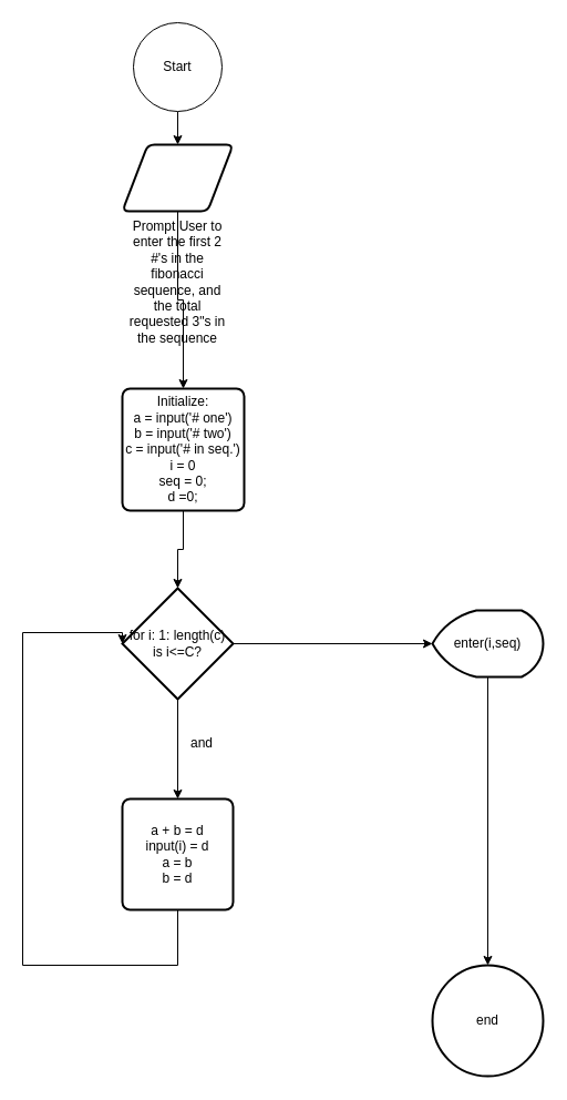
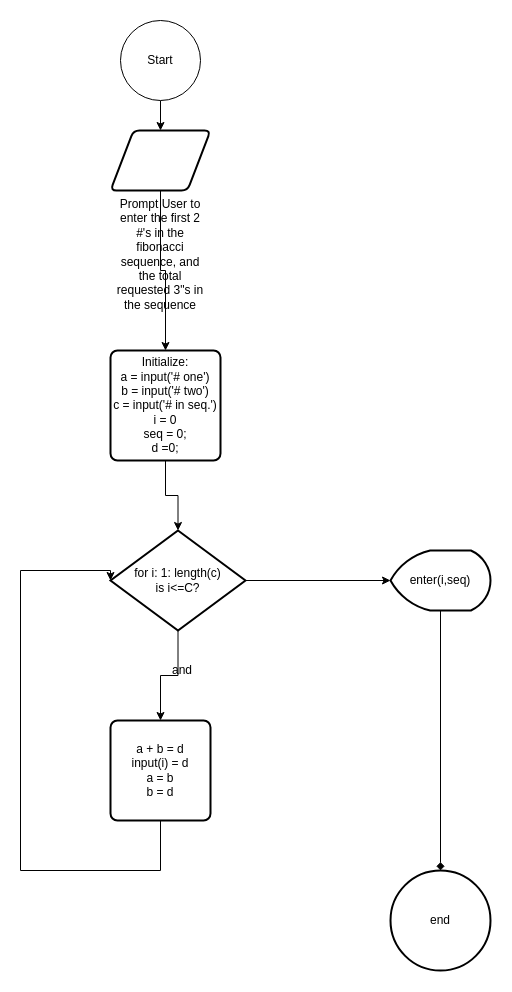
  <mxCell id="0" />
  <mxCell id="1" parent="0" />
  <mxCell id="2" style="edgeStyle=orthogonalEdgeStyle;rounded=0;orthogonalLoop=1;jettySize=auto;html=1;entryX=0.5;entryY=0;entryDx=0;entryDy=0;" edge="1" parent="1" source="3" target="7"><mxGeometry relative="1" as="geometry" /></mxCell>
  <mxCell id="3" value="Start " style="ellipse;whiteSpace=wrap;html=1;aspect=fixed;" vertex="1" parent="1"><mxGeometry x="120" y="20" width="80" height="80" as="geometry" /></mxCell>
  <mxCell id="4" style="edgeStyle=orthogonalEdgeStyle;rounded=0;orthogonalLoop=1;jettySize=auto;html=1;entryX=0.5;entryY=0;entryDx=0;entryDy=0;entryPerimeter=0;" edge="1" parent="1" source="5" target="10"><mxGeometry relative="1" as="geometry"><mxPoint x="160" y="500" as="targetPoint" /></mxGeometry></mxCell>
  <mxCell id="5" value="&lt;div&gt;Initialize:&lt;/div&gt;&lt;div&gt;a = input('# one')&lt;br&gt;&lt;/div&gt;&lt;div&gt;b = input('# two')&lt;br&gt;&lt;/div&gt;&lt;div&gt;c = input('# in seq.')&lt;/div&gt;&lt;div&gt;i = 0&lt;/div&gt;&lt;div&gt;seq = 0;&lt;/div&gt;&lt;div&gt;d =0;&lt;br&gt;&lt;/div&gt;" style="rounded=1;whiteSpace=wrap;html=1;absoluteArcSize=1;arcSize=14;strokeWidth=2;" vertex="1" parent="1"><mxGeometry x="110" y="350" width="110" height="110" as="geometry" /></mxCell>
  <mxCell id="6" style="edgeStyle=orthogonalEdgeStyle;rounded=0;orthogonalLoop=1;jettySize=auto;html=1;entryX=0.5;entryY=0;entryDx=0;entryDy=0;" edge="1" parent="1" source="7" target="5"><mxGeometry relative="1" as="geometry" /></mxCell>
  <mxCell id="7" value="Prompt User to enter the first 2 #'s in the fibonacci sequence, and the total requested 3&quot;s in the sequence" style="verticalLabelPosition=bottom;verticalAlign=top;html=1;strokeWidth=2;shape=parallelogram;perimeter=parallelogramPerimeter;whiteSpace=wrap;rounded=1;arcSize=12;size=0.23;" vertex="1" parent="1"><mxGeometry x="110" y="130" width="100" height="60" as="geometry" /></mxCell>
  <mxCell id="8" style="edgeStyle=orthogonalEdgeStyle;rounded=0;orthogonalLoop=1;jettySize=auto;html=1;entryX=0.5;entryY=0;entryDx=0;entryDy=0;" edge="1" parent="1" source="10" target="12"><mxGeometry relative="1" as="geometry" /></mxCell>
  <mxCell id="9" style="edgeStyle=orthogonalEdgeStyle;rounded=0;orthogonalLoop=1;jettySize=auto;html=1;exitX=1;exitY=0.5;exitDx=0;exitDy=0;exitPerimeter=0;entryX=0;entryY=0.5;entryDx=0;entryDy=0;entryPerimeter=0;" edge="1" parent="1" source="10" target="15"><mxGeometry relative="1" as="geometry" /></mxCell>
- <mxCell id="10" value="&lt;div&gt;for i: 1: length(c)&lt;br&gt;&lt;/div&gt;&lt;div&gt;is i&amp;lt;=C?&lt;br&gt;&lt;/div&gt;" style="strokeWidth=2;html=1;shape=mxgraph.flowchart.decision;whiteSpace=wrap;" vertex="1" parent="1"><mxGeometry x="110" y="530" width="100" height="100" as="geometry" /></mxCell>
+ <mxCell id="10" value="&lt;div&gt;for i: 1: length(c)&lt;br&gt;&lt;/div&gt;&lt;div&gt;is i&amp;lt;=C?&lt;br&gt;&lt;/div&gt;" style="strokeWidth=2;html=1;shape=mxgraph.flowchart.decision;whiteSpace=wrap;" vertex="1" parent="1"><mxGeometry x="110" y="530" width="135" height="100" as="geometry" /></mxCell>
  <mxCell id="11" style="edgeStyle=orthogonalEdgeStyle;rounded=0;orthogonalLoop=1;jettySize=auto;html=1;entryX=0;entryY=0.5;entryDx=0;entryDy=0;entryPerimeter=0;" edge="1" parent="1" source="12" target="10"><mxGeometry relative="1" as="geometry"><mxPoint x="20" y="570" as="targetPoint" /><Array as="points"><mxPoint x="160" y="870" /><mxPoint x="20" y="870" /><mxPoint x="20" y="570" /><mxPoint x="110" y="570" /></Array></mxGeometry></mxCell>
  <mxCell id="12" value="&lt;div&gt;a + b = d&lt;br&gt;&lt;/div&gt;&lt;div&gt;input(i) = d&lt;br&gt;&lt;/div&gt;&lt;div&gt;a = b&lt;/div&gt;&lt;div&gt;b = d&lt;br&gt;&lt;/div&gt;" style="rounded=1;whiteSpace=wrap;html=1;absoluteArcSize=1;arcSize=14;strokeWidth=2;" vertex="1" parent="1"><mxGeometry x="110" y="720" width="100" height="100" as="geometry" /></mxCell>
  <mxCell id="13" value="&lt;div&gt;and&lt;/div&gt;&lt;div&gt;&lt;br&gt;&lt;/div&gt;" style="text;html=1;resizable=0;points=[];autosize=1;align=left;verticalAlign=top;spacingTop=-4;" vertex="1" parent="1"><mxGeometry x="170" y="660" width="30" height="30" as="geometry" /></mxCell>
- <mxCell id="14" style="edgeStyle=orthogonalEdgeStyle;rounded=0;orthogonalLoop=1;jettySize=auto;html=1;exitX=0.5;exitY=1;exitDx=0;exitDy=0;exitPerimeter=0;" edge="1" parent="1" source="15" target="16"><mxGeometry relative="1" as="geometry"><mxPoint x="440" y="920" as="targetPoint" /></mxGeometry></mxCell>
+ <mxCell id="14" style="edgeStyle=orthogonalEdgeStyle;rounded=0;orthogonalLoop=1;jettySize=auto;html=1;exitX=0.5;exitY=1;exitDx=0;exitDy=0;exitPerimeter=0;endArrow=diamond;" edge="1" parent="1" source="15" target="16"><mxGeometry relative="1" as="geometry"><mxPoint x="440" y="920" as="targetPoint" /></mxGeometry></mxCell>
  <mxCell id="15" value="enter(i,seq)" style="strokeWidth=2;html=1;shape=mxgraph.flowchart.display;whiteSpace=wrap;" vertex="1" parent="1"><mxGeometry x="390" y="550" width="100" height="60" as="geometry" /></mxCell>
  <mxCell id="16" value="&lt;div&gt;end&lt;/div&gt;" style="strokeWidth=2;html=1;shape=mxgraph.flowchart.start_2;whiteSpace=wrap;" vertex="1" parent="1"><mxGeometry x="390" y="870" width="100" height="100" as="geometry" /></mxCell>
